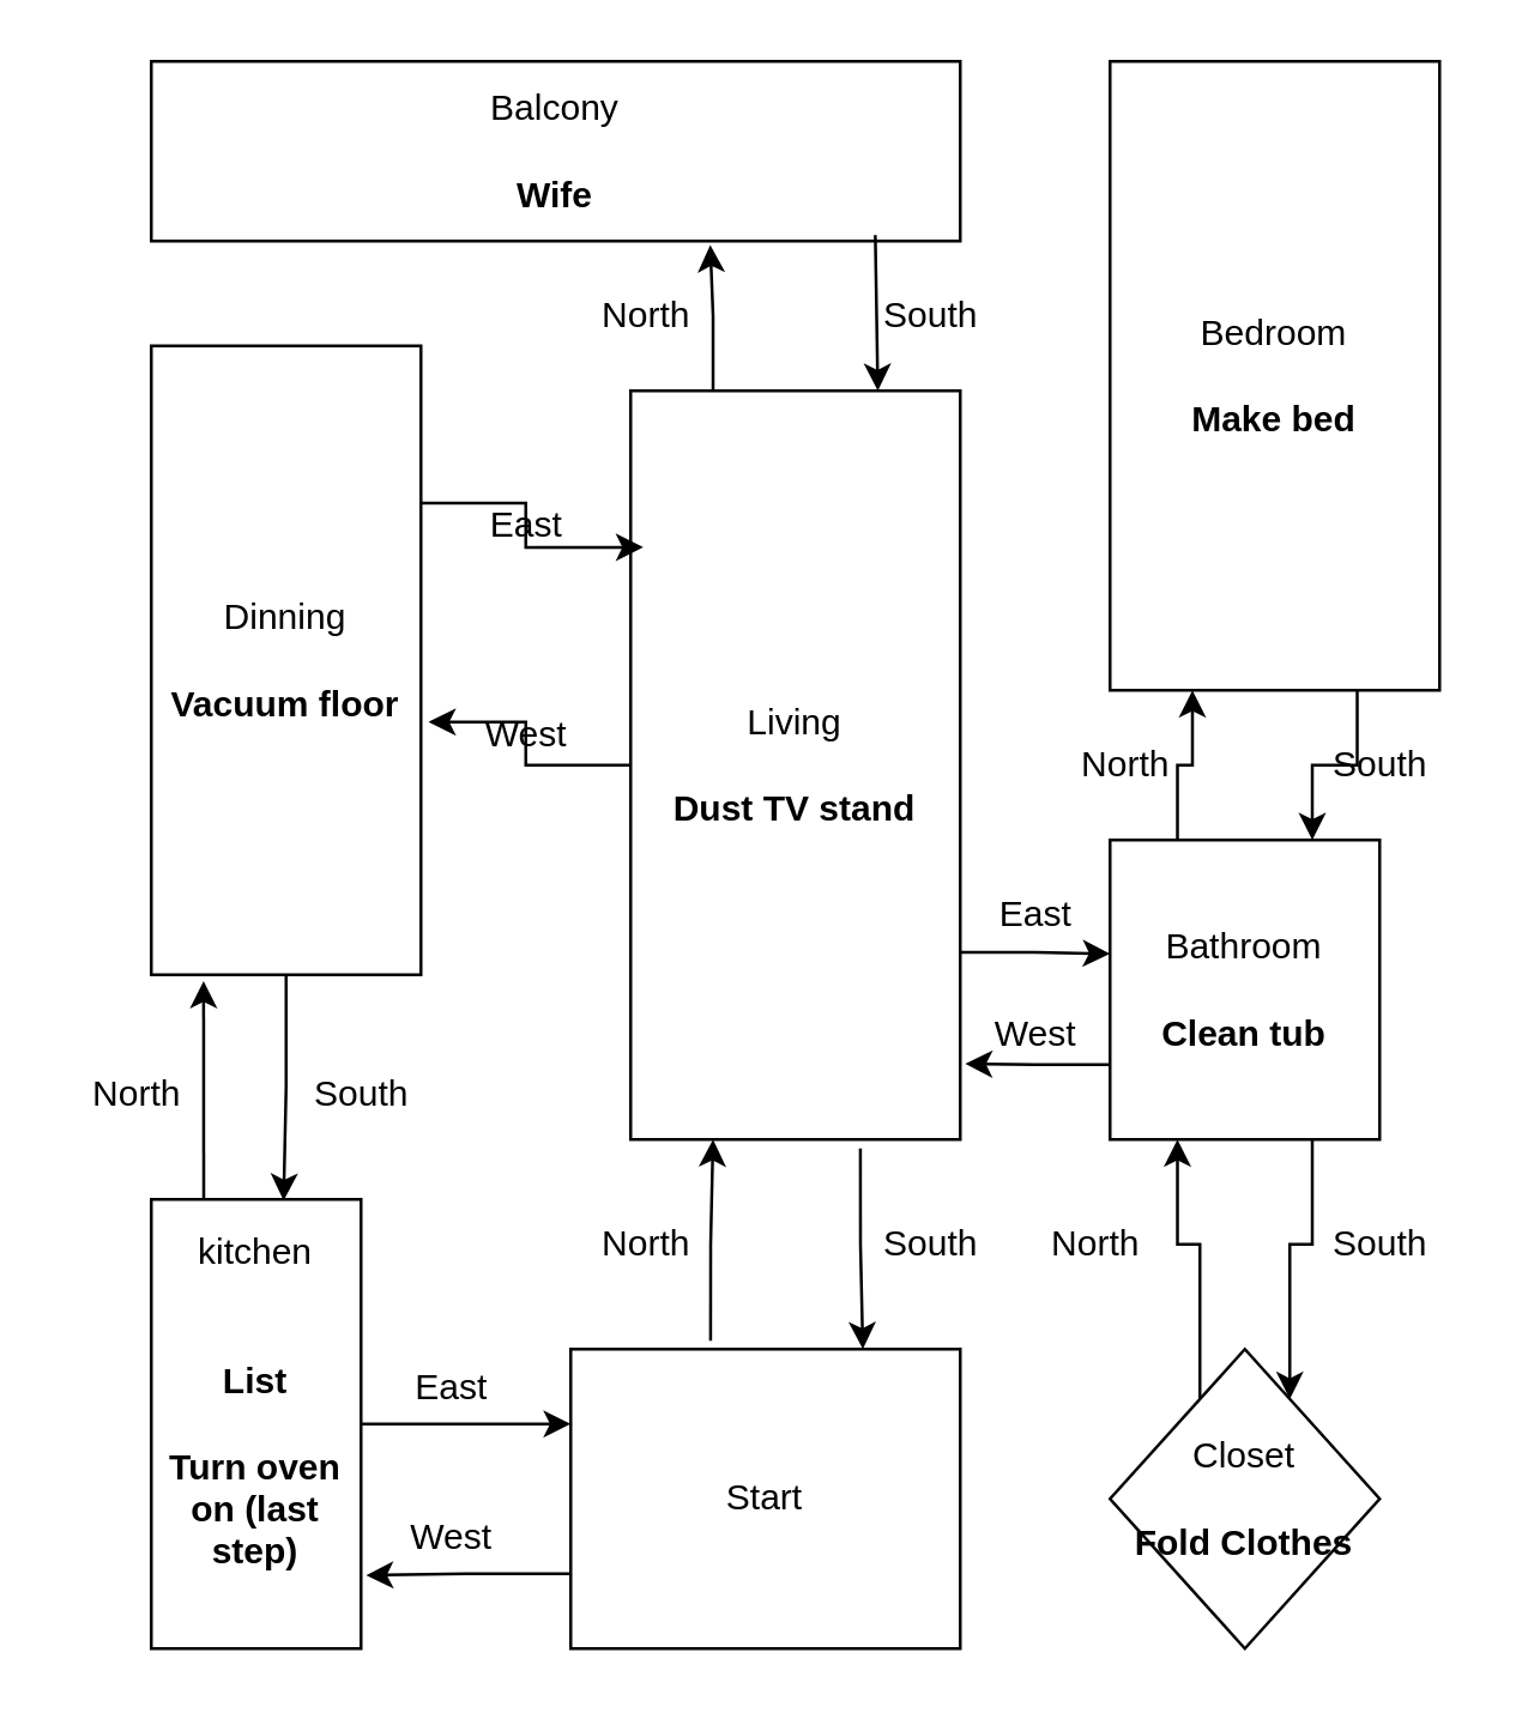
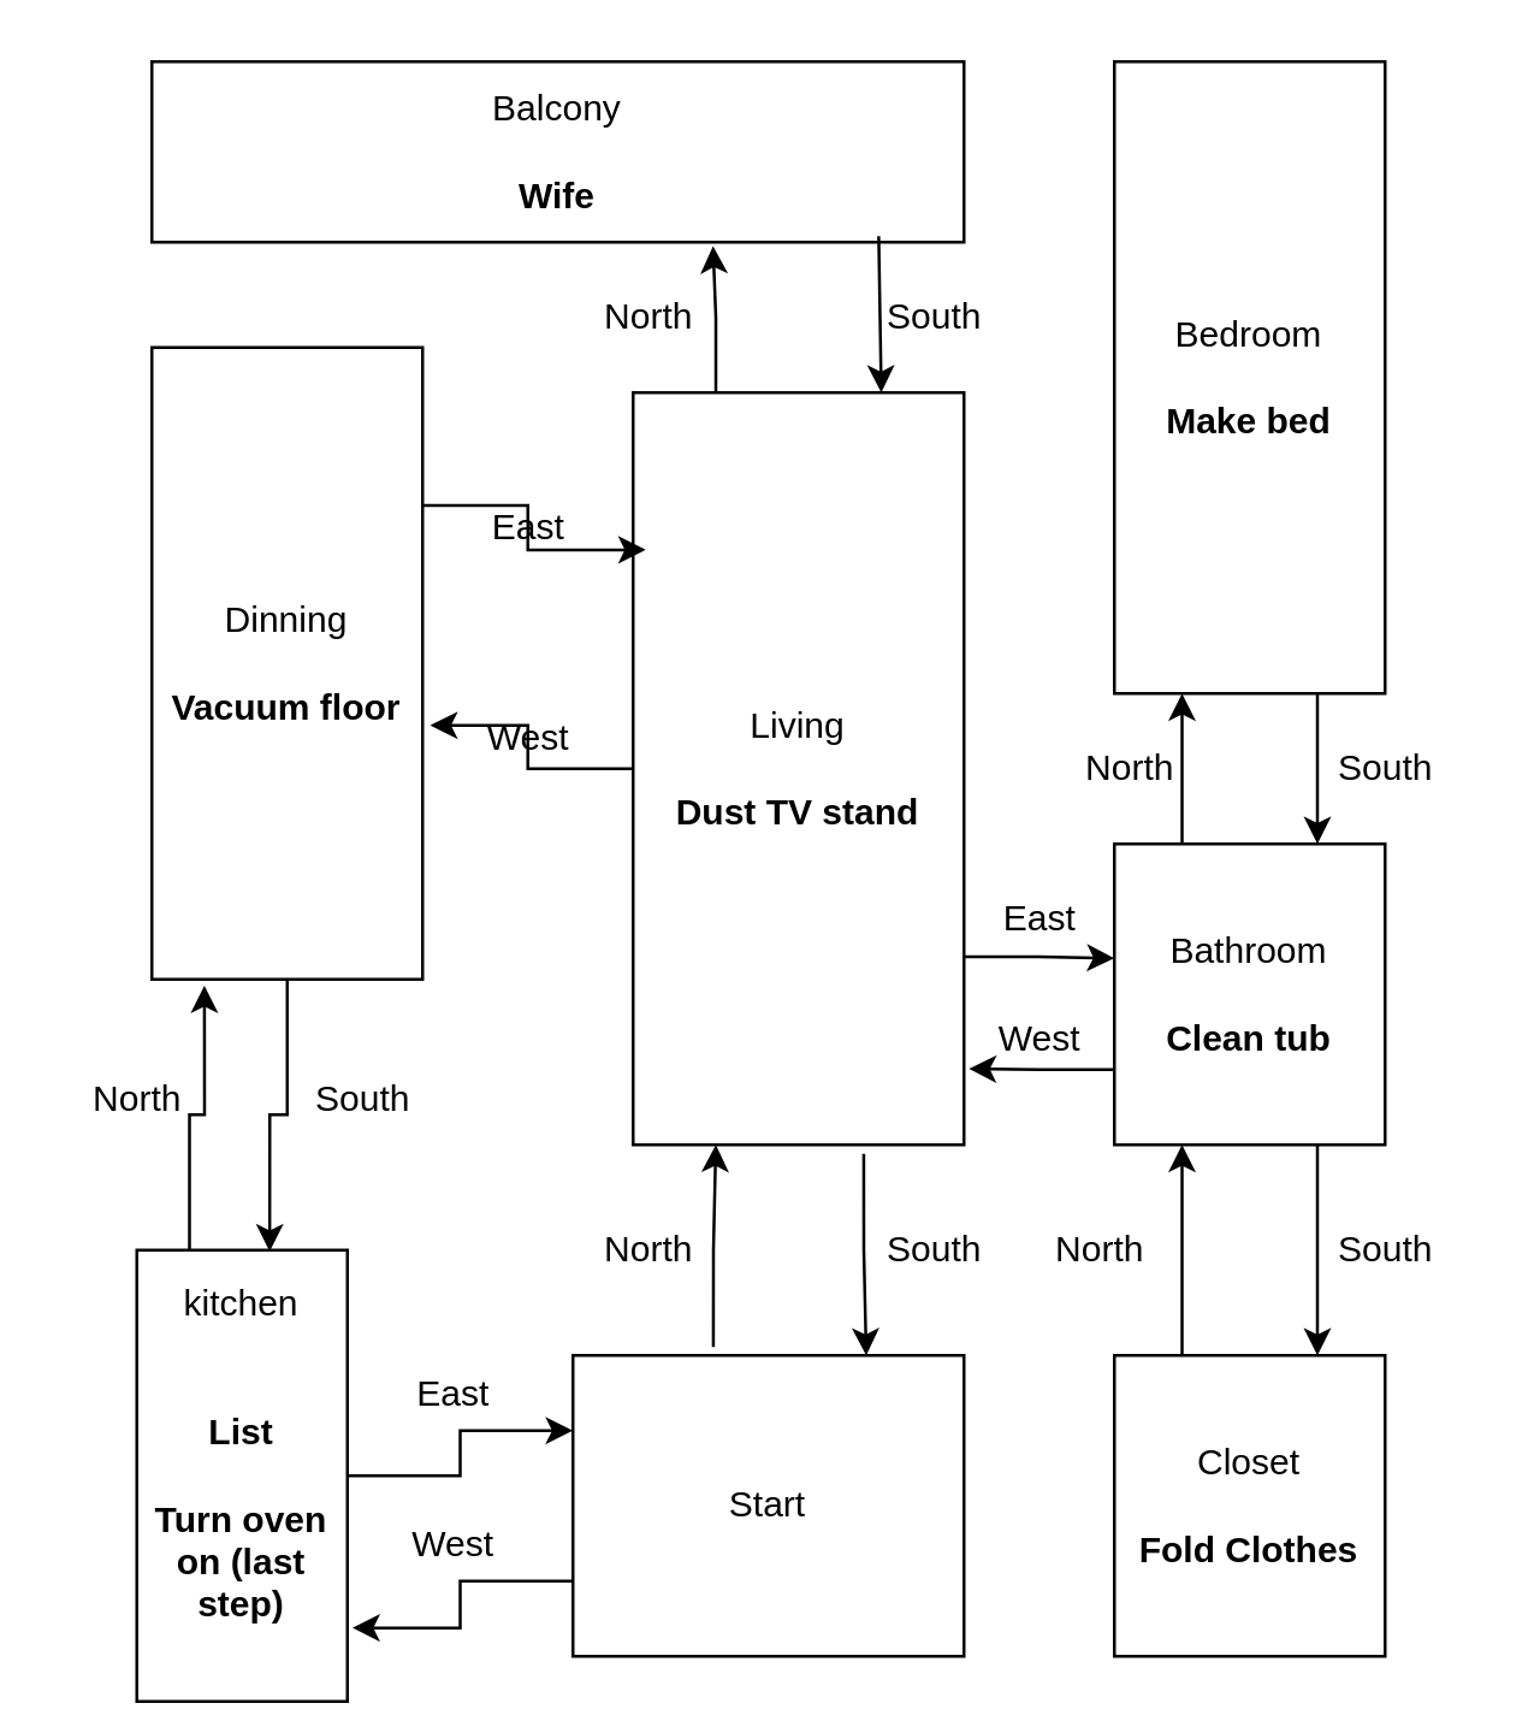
  <mxCell id="0" />
  <mxCell id="1" parent="0" />
  <mxCell id="2" value="Start" style="rounded=0;whiteSpace=wrap;html=1;" vertex="1" parent="1"><mxGeometry x="190" y="450" width="130" height="100" as="geometry" /></mxCell>
  <mxCell id="3" value="&lt;div&gt;Dinning&lt;/div&gt;&lt;div&gt;&lt;br&gt;&lt;/div&gt;&lt;b&gt;Vacuum floor&lt;/b&gt;" style="rounded=0;whiteSpace=wrap;html=1;" vertex="1" parent="1"><mxGeometry x="50" y="115" width="90" height="210" as="geometry" /></mxCell>
  <mxCell id="4" value="&lt;div&gt;Living&lt;/div&gt;&lt;div&gt;&lt;br&gt;&lt;/div&gt;&lt;b&gt;Dust TV stand&lt;/b&gt;" style="rounded=0;whiteSpace=wrap;html=1;" vertex="1" parent="1"><mxGeometry x="210" y="130" width="110" height="250" as="geometry" /></mxCell>
  <mxCell id="5" value="&lt;div&gt;Balcony&lt;/div&gt;&lt;div&gt;&lt;br&gt;&lt;/div&gt;&lt;div&gt;&lt;b&gt;Wife&lt;/b&gt;&lt;br&gt;&lt;/div&gt;" style="rounded=0;whiteSpace=wrap;html=1;" vertex="1" parent="1"><mxGeometry x="50" y="20" width="270" height="60" as="geometry" /></mxCell>
  <mxCell id="6" style="edgeStyle=orthogonalEdgeStyle;rounded=0;orthogonalLoop=1;jettySize=auto;html=1;exitX=1;exitY=0.5;exitDx=0;exitDy=0;entryX=0;entryY=0.25;entryDx=0;entryDy=0;" edge="1" parent="1" source="7" target="2"><mxGeometry relative="1" as="geometry" /></mxCell>
- <mxCell id="7" value="&lt;div&gt;kitchen&lt;/div&gt;&lt;div&gt;&lt;br&gt;&lt;/div&gt;&lt;div&gt;&lt;br&gt;&lt;/div&gt;&lt;div&gt;&lt;b&gt;List&lt;/b&gt;&lt;/div&gt;&lt;div&gt;&lt;b&gt;&lt;br&gt;&lt;/b&gt;&lt;/div&gt;&lt;div&gt;&lt;b&gt;Turn oven on (last step)&lt;br&gt;&lt;/b&gt;&lt;/div&gt;&lt;div&gt;&lt;b&gt;&lt;br&gt;&lt;/b&gt;&lt;/div&gt;" style="rounded=0;whiteSpace=wrap;html=1;" vertex="1" parent="1"><mxGeometry x="50" y="400" width="70" height="150" as="geometry" /></mxCell>
+ <mxCell id="7" value="&lt;div&gt;kitchen&lt;/div&gt;&lt;div&gt;&lt;br&gt;&lt;/div&gt;&lt;div&gt;&lt;br&gt;&lt;/div&gt;&lt;div&gt;&lt;b&gt;List&lt;/b&gt;&lt;/div&gt;&lt;div&gt;&lt;b&gt;&lt;br&gt;&lt;/b&gt;&lt;/div&gt;&lt;div&gt;&lt;b&gt;Turn oven on (last step)&lt;br&gt;&lt;/b&gt;&lt;/div&gt;&lt;div&gt;&lt;b&gt;&lt;br&gt;&lt;/b&gt;&lt;/div&gt;" style="rounded=0;whiteSpace=wrap;html=1;" vertex="1" parent="1"><mxGeometry x="45" y="415" width="70" height="150" as="geometry" /></mxCell>
  <mxCell id="8" style="edgeStyle=orthogonalEdgeStyle;rounded=0;orthogonalLoop=1;jettySize=auto;html=1;exitX=0.75;exitY=1;exitDx=0;exitDy=0;entryX=0.75;entryY=0;entryDx=0;entryDy=0;" edge="1" parent="1" source="9" target="12"><mxGeometry relative="1" as="geometry" /></mxCell>
- <mxCell id="9" value="&lt;div&gt;Bedroom&lt;/div&gt;&lt;div&gt;&lt;br&gt;&lt;/div&gt;&lt;div&gt;&lt;b&gt;Make bed&lt;/b&gt;&lt;br&gt;&lt;/div&gt;" style="rounded=0;whiteSpace=wrap;html=1;" vertex="1" parent="1"><mxGeometry x="370" y="20" width="110" height="210" as="geometry" /></mxCell>
+ <mxCell id="9" value="&lt;div&gt;Bedroom&lt;/div&gt;&lt;div&gt;&lt;br&gt;&lt;/div&gt;&lt;div&gt;&lt;b&gt;Make bed&lt;/b&gt;&lt;br&gt;&lt;/div&gt;" style="rounded=0;whiteSpace=wrap;html=1;" vertex="1" parent="1"><mxGeometry x="370" y="20" width="90" height="210" as="geometry" /></mxCell>
  <mxCell id="10" style="edgeStyle=orthogonalEdgeStyle;rounded=0;orthogonalLoop=1;jettySize=auto;html=1;exitX=0.25;exitY=0;exitDx=0;exitDy=0;entryX=0.25;entryY=1;entryDx=0;entryDy=0;" edge="1" parent="1" source="14" target="12"><mxGeometry relative="1" as="geometry" /></mxCell>
  <mxCell id="11" style="edgeStyle=orthogonalEdgeStyle;rounded=0;orthogonalLoop=1;jettySize=auto;html=1;exitX=0.25;exitY=0;exitDx=0;exitDy=0;entryX=0.25;entryY=1;entryDx=0;entryDy=0;" edge="1" parent="1" source="12" target="9"><mxGeometry relative="1" as="geometry" /></mxCell>
  <mxCell id="12" value="&lt;div&gt;Bathroom&lt;/div&gt;&lt;div&gt;&lt;br&gt;&lt;/div&gt;&lt;div&gt;&lt;b&gt;Clean tub&lt;/b&gt;&lt;br&gt;&lt;/div&gt;" style="rounded=0;whiteSpace=wrap;html=1;" vertex="1" parent="1"><mxGeometry x="370" y="280" width="90" height="100" as="geometry" /></mxCell>
  <mxCell id="13" style="edgeStyle=orthogonalEdgeStyle;rounded=0;orthogonalLoop=1;jettySize=auto;html=1;exitX=0.75;exitY=1;exitDx=0;exitDy=0;entryX=0.75;entryY=0;entryDx=0;entryDy=0;" edge="1" parent="1" source="12" target="14"><mxGeometry relative="1" as="geometry" /></mxCell>
- <mxCell id="14" value="&lt;div&gt;Closet&lt;/div&gt;&lt;div&gt;&lt;br&gt;&lt;/div&gt;&lt;div&gt;&lt;b&gt;Fold Clothes&lt;/b&gt;&lt;br&gt;&lt;/div&gt;" style="rhombus;whiteSpace=wrap;html=1;" vertex="1" parent="1"><mxGeometry x="370" y="450" width="90" height="100" as="geometry" /></mxCell>
+ <mxCell id="14" value="&lt;div&gt;Closet&lt;/div&gt;&lt;div&gt;&lt;br&gt;&lt;/div&gt;&lt;div&gt;&lt;b&gt;Fold Clothes&lt;/b&gt;&lt;br&gt;&lt;/div&gt;" style="rounded=0;whiteSpace=wrap;html=1;" vertex="1" parent="1"><mxGeometry x="370" y="450" width="90" height="100" as="geometry" /></mxCell>
  <mxCell id="15" style="edgeStyle=orthogonalEdgeStyle;rounded=0;orthogonalLoop=1;jettySize=auto;html=1;exitX=0.25;exitY=0;exitDx=0;exitDy=0;entryX=0.194;entryY=1.01;entryDx=0;entryDy=0;entryPerimeter=0;" edge="1" parent="1" source="7" target="3"><mxGeometry relative="1" as="geometry" /></mxCell>
  <mxCell id="16" style="edgeStyle=orthogonalEdgeStyle;rounded=0;orthogonalLoop=1;jettySize=auto;html=1;exitX=0;exitY=0.75;exitDx=0;exitDy=0;entryX=1.024;entryY=0.837;entryDx=0;entryDy=0;entryPerimeter=0;" edge="1" parent="1" source="2" target="7"><mxGeometry relative="1" as="geometry" /></mxCell>
  <mxCell id="17" style="edgeStyle=orthogonalEdgeStyle;rounded=0;orthogonalLoop=1;jettySize=auto;html=1;exitX=0.5;exitY=1;exitDx=0;exitDy=0;entryX=0.631;entryY=0.003;entryDx=0;entryDy=0;entryPerimeter=0;" edge="1" parent="1" source="3" target="7"><mxGeometry relative="1" as="geometry" /></mxCell>
  <mxCell id="18" style="edgeStyle=orthogonalEdgeStyle;rounded=0;orthogonalLoop=1;jettySize=auto;html=1;exitX=0.697;exitY=1.012;exitDx=0;exitDy=0;entryX=0.75;entryY=0;entryDx=0;entryDy=0;exitPerimeter=0;" edge="1" parent="1" source="4" target="2"><mxGeometry relative="1" as="geometry" /></mxCell>
  <mxCell id="19" style="edgeStyle=orthogonalEdgeStyle;rounded=0;orthogonalLoop=1;jettySize=auto;html=1;exitX=0.359;exitY=-0.028;exitDx=0;exitDy=0;entryX=0.25;entryY=1;entryDx=0;entryDy=0;exitPerimeter=0;" edge="1" parent="1" source="2" target="4"><mxGeometry relative="1" as="geometry" /></mxCell>
  <mxCell id="20" style="edgeStyle=orthogonalEdgeStyle;rounded=0;orthogonalLoop=1;jettySize=auto;html=1;exitX=1;exitY=0.75;exitDx=0;exitDy=0;entryX=0;entryY=0.38;entryDx=0;entryDy=0;entryPerimeter=0;" edge="1" parent="1" source="4" target="12"><mxGeometry relative="1" as="geometry" /></mxCell>
  <mxCell id="21" style="edgeStyle=orthogonalEdgeStyle;rounded=0;orthogonalLoop=1;jettySize=auto;html=1;exitX=0;exitY=0.75;exitDx=0;exitDy=0;entryX=1.015;entryY=0.899;entryDx=0;entryDy=0;entryPerimeter=0;" edge="1" parent="1" source="12" target="4"><mxGeometry relative="1" as="geometry" /></mxCell>
  <mxCell id="22" style="edgeStyle=orthogonalEdgeStyle;rounded=0;orthogonalLoop=1;jettySize=auto;html=1;exitX=1;exitY=0.25;exitDx=0;exitDy=0;entryX=0.038;entryY=0.209;entryDx=0;entryDy=0;entryPerimeter=0;" edge="1" parent="1" source="3" target="4"><mxGeometry relative="1" as="geometry" /></mxCell>
  <mxCell id="23" style="edgeStyle=orthogonalEdgeStyle;rounded=0;orthogonalLoop=1;jettySize=auto;html=1;exitX=0;exitY=0.5;exitDx=0;exitDy=0;entryX=1.028;entryY=0.598;entryDx=0;entryDy=0;entryPerimeter=0;" edge="1" parent="1" source="4" target="3"><mxGeometry relative="1" as="geometry" /></mxCell>
  <mxCell id="24" value="East" style="text;html=1;align=center;verticalAlign=middle;resizable=0;points=[];autosize=1;strokeColor=none;fillColor=none;" vertex="1" parent="1"><mxGeometry x="125" y="448" width="50" height="30" as="geometry" /></mxCell>
  <mxCell id="25" value="West" style="text;html=1;align=center;verticalAlign=middle;resizable=0;points=[];autosize=1;strokeColor=none;fillColor=none;" vertex="1" parent="1"><mxGeometry x="125" y="498" width="50" height="30" as="geometry" /></mxCell>
  <mxCell id="26" value="East" style="text;html=1;align=center;verticalAlign=middle;resizable=0;points=[];autosize=1;strokeColor=none;fillColor=none;" vertex="1" parent="1"><mxGeometry x="150" y="160" width="50" height="30" as="geometry" /></mxCell>
  <mxCell id="27" value="West" style="text;html=1;align=center;verticalAlign=middle;resizable=0;points=[];autosize=1;strokeColor=none;fillColor=none;" vertex="1" parent="1"><mxGeometry x="150" y="230" width="50" height="30" as="geometry" /></mxCell>
  <mxCell id="28" value="East" style="text;html=1;align=center;verticalAlign=middle;resizable=0;points=[];autosize=1;strokeColor=none;fillColor=none;" vertex="1" parent="1"><mxGeometry x="320" y="290" width="50" height="30" as="geometry" /></mxCell>
  <mxCell id="29" value="West" style="text;html=1;align=center;verticalAlign=middle;resizable=0;points=[];autosize=1;strokeColor=none;fillColor=none;" vertex="1" parent="1"><mxGeometry x="320" y="330" width="50" height="30" as="geometry" /></mxCell>
  <mxCell id="30" value="South" style="text;html=1;align=center;verticalAlign=middle;resizable=0;points=[];autosize=1;strokeColor=none;fillColor=none;" vertex="1" parent="1"><mxGeometry x="90" y="350" width="60" height="30" as="geometry" /></mxCell>
  <mxCell id="31" value="North" style="text;html=1;align=center;verticalAlign=middle;resizable=0;points=[];autosize=1;strokeColor=none;fillColor=none;" vertex="1" parent="1"><mxGeometry x="20" y="350" width="50" height="30" as="geometry" /></mxCell>
  <mxCell id="32" value="North" style="text;html=1;align=center;verticalAlign=middle;resizable=0;points=[];autosize=1;strokeColor=none;fillColor=none;" vertex="1" parent="1"><mxGeometry x="190" y="90" width="50" height="30" as="geometry" /></mxCell>
  <mxCell id="33" value="South" style="text;html=1;align=center;verticalAlign=middle;resizable=0;points=[];autosize=1;strokeColor=none;fillColor=none;" vertex="1" parent="1"><mxGeometry x="280" y="400" width="60" height="30" as="geometry" /></mxCell>
  <mxCell id="34" value="North" style="text;html=1;align=center;verticalAlign=middle;resizable=0;points=[];autosize=1;strokeColor=none;fillColor=none;" vertex="1" parent="1"><mxGeometry x="190" y="400" width="50" height="30" as="geometry" /></mxCell>
  <mxCell id="35" value="South" style="text;html=1;align=center;verticalAlign=middle;resizable=0;points=[];autosize=1;strokeColor=none;fillColor=none;" vertex="1" parent="1"><mxGeometry x="430" y="400" width="60" height="30" as="geometry" /></mxCell>
  <mxCell id="36" value="North" style="text;html=1;align=center;verticalAlign=middle;resizable=0;points=[];autosize=1;strokeColor=none;fillColor=none;" vertex="1" parent="1"><mxGeometry x="340" y="400" width="50" height="30" as="geometry" /></mxCell>
  <mxCell id="37" value="South" style="text;html=1;align=center;verticalAlign=middle;resizable=0;points=[];autosize=1;strokeColor=none;fillColor=none;" vertex="1" parent="1"><mxGeometry x="430" y="240" width="60" height="30" as="geometry" /></mxCell>
  <mxCell id="38" value="North" style="text;html=1;align=center;verticalAlign=middle;resizable=0;points=[];autosize=1;strokeColor=none;fillColor=none;" vertex="1" parent="1"><mxGeometry x="350" y="240" width="50" height="30" as="geometry" /></mxCell>
  <mxCell id="39" style="edgeStyle=orthogonalEdgeStyle;rounded=0;orthogonalLoop=1;jettySize=auto;html=1;exitX=0.25;exitY=0;exitDx=0;exitDy=0;entryX=0.691;entryY=1.022;entryDx=0;entryDy=0;entryPerimeter=0;" edge="1" parent="1" source="4" target="5"><mxGeometry relative="1" as="geometry" /></mxCell>
  <mxCell id="40" value="" style="endArrow=classic;html=1;rounded=0;entryX=0.75;entryY=0;entryDx=0;entryDy=0;exitX=0.895;exitY=0.967;exitDx=0;exitDy=0;exitPerimeter=0;" edge="1" parent="1" source="5" target="4"><mxGeometry width="50" height="50" relative="1" as="geometry"><mxPoint x="270" y="130" as="sourcePoint" /><mxPoint x="320" y="80" as="targetPoint" /></mxGeometry></mxCell>
  <mxCell id="41" value="South" style="text;html=1;align=center;verticalAlign=middle;resizable=0;points=[];autosize=1;strokeColor=none;fillColor=none;" vertex="1" parent="1"><mxGeometry x="280" y="90" width="60" height="30" as="geometry" /></mxCell>
